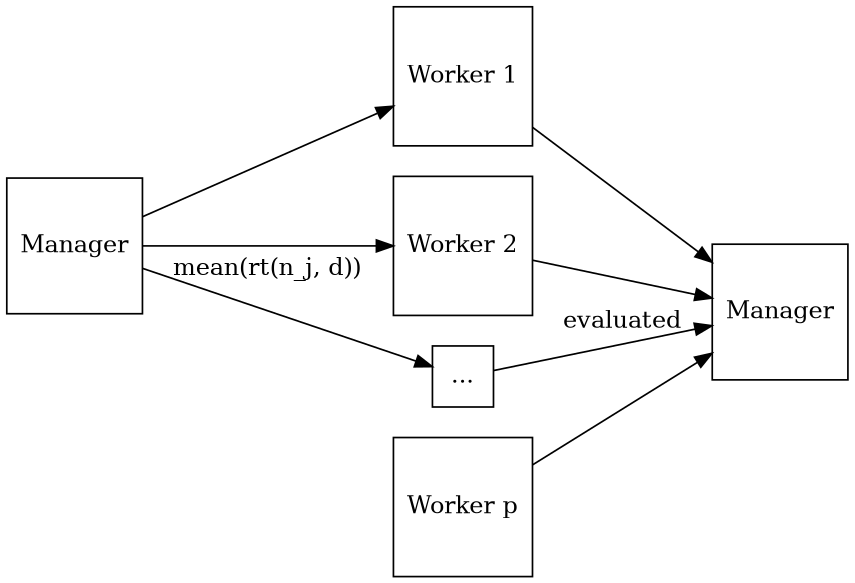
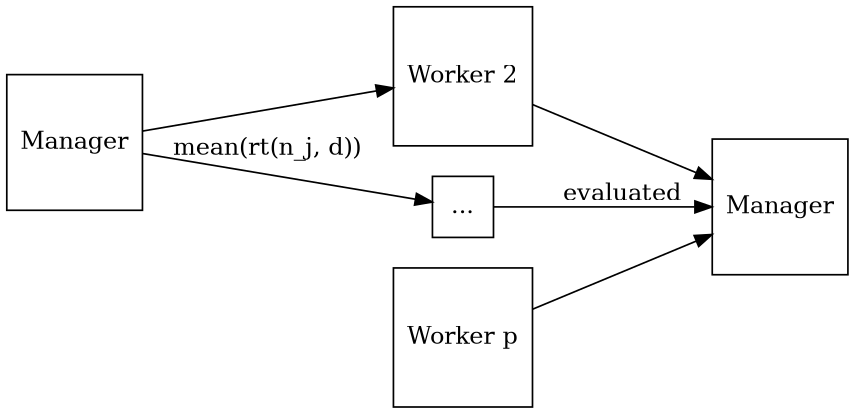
  digraph {
    rankdir=LR
    node [shape=square]
-   n1 [label="Worker 1"]
    n2 [label=Manager]
    n3 [label="Worker 2"]
    n4 [label="..."]
    n5 [label=Manager]
    n6 [label="Worker p"]
-   n1 -> n2
    n3 -> n2
    n4 -> n2 [label=evaluated]
-   n5 -> n1
    n5 -> n3
    n5 -> n4 [label="mean(rt(n_j, d))"]
    n6 -> n2
  }
